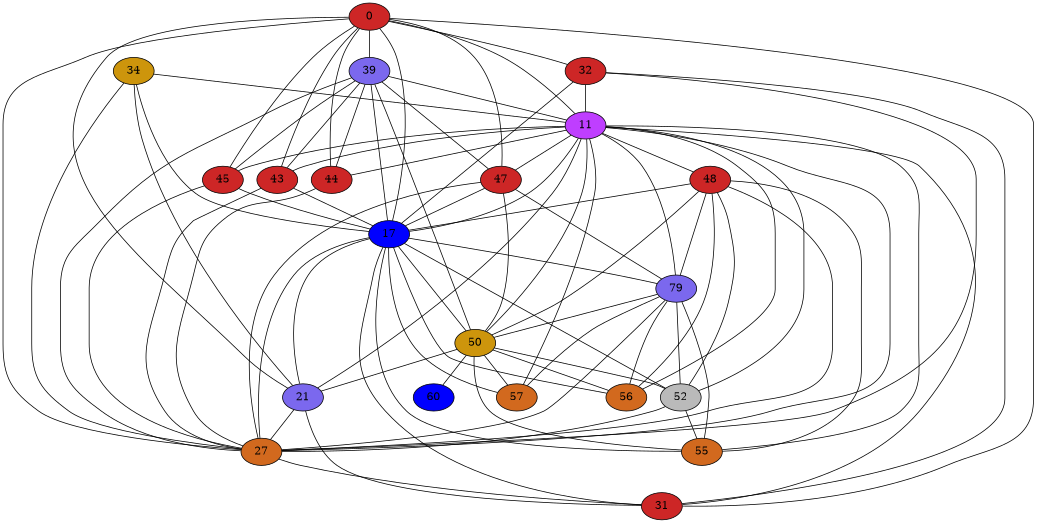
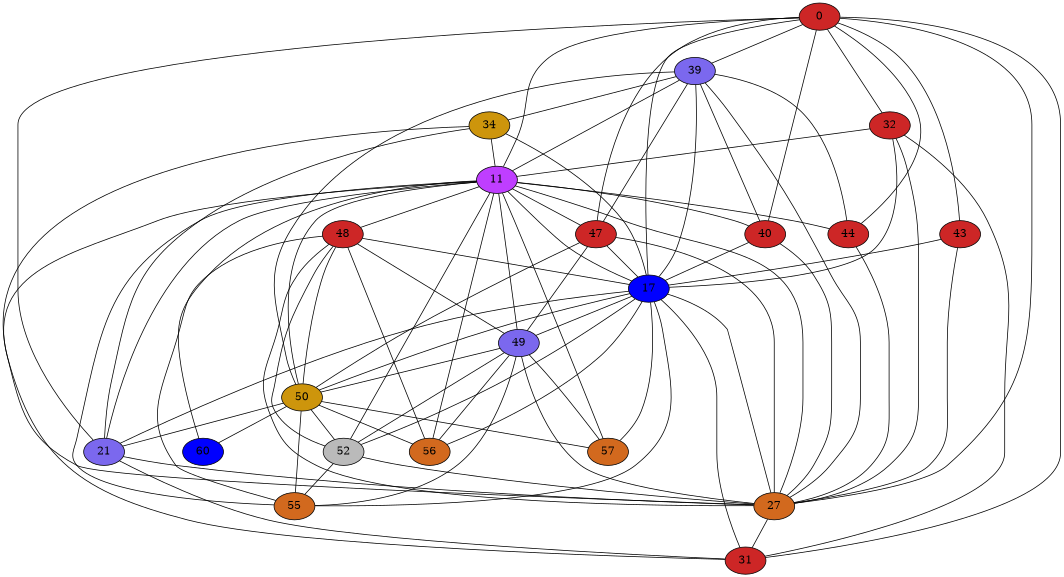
  strict graph {
    node [fillcolor=firebrick3 style=filled]
    n1 [label=0]
    n2 [label=32]
    n3 [fillcolor=blue1 label=17]
    n4 [fillcolor=mediumslateblue label=21]
    n5 [fillcolor=mediumslateblue label=39]
    n6 [label=43]
    n7 [fillcolor=chocolate label=27]
    n8 [fillcolor=darkorchid1 label=11]
    n9 [label=44]
-   n10 [label=45]
+   n10 [label=40]
    n11 [label=47]
    n12 [label=31]
    n13 [fillcolor=darkgoldenrod3 label=50]
-   n14 [fillcolor=mediumslateblue label=79]
+   n14 [fillcolor=mediumslateblue label=49]
    n15 [fillcolor=gray73 label=52]
    n16 [fillcolor=chocolate label=55]
    n17 [fillcolor=chocolate label=56]
    n18 [fillcolor=chocolate label=57]
    n19 [label=48]
    n20 [fillcolor=blue1 label=60]
    n21 [fillcolor=darkgoldenrod3 label=34]
    n1 -- n2
    n1 -- n3
    n1 -- n4
    n1 -- n5
    n1 -- n6
    n1 -- n7
    n1 -- n8
    n1 -- n9
    n1 -- n10
    n1 -- n11
    n1 -- n12
    n2 -- n3
    n2 -- n7
    n2 -- n8
    n2 -- n12
    n3 -- n4
    n3 -- n7
    n3 -- n12
    n3 -- n13
    n3 -- n14
    n3 -- n15
    n3 -- n16
    n3 -- n17
    n3 -- n18
    n4 -- n7
    n4 -- n12
    n5 -- n3
-   n5 -- n6
+   n5 -- n21
    n5 -- n7
    n5 -- n8
    n5 -- n9
    n5 -- n10
    n5 -- n11
    n5 -- n13
    n6 -- n3
    n6 -- n7
    n7 -- n12
    n8 -- n3
    n8 -- n4
-   n8 -- n6
+   n8 -- n20
    n8 -- n7
    n8 -- n9
    n8 -- n10
    n8 -- n11
    n8 -- n12
    n8 -- n13
    n8 -- n14
    n8 -- n15
    n8 -- n16
    n8 -- n17
    n8 -- n18
    n8 -- n19
    n9 -- n7
    n10 -- n3
    n10 -- n7
    n11 -- n3
    n11 -- n7
    n11 -- n13
    n11 -- n14
    n13 -- n4
    n13 -- n15
    n13 -- n16
    n13 -- n17
    n13 -- n18
    n13 -- n20
    n14 -- n7
    n14 -- n13
    n14 -- n15
    n14 -- n16
    n14 -- n17
    n14 -- n18
    n15 -- n7
    n15 -- n16
    n19 -- n3
    n19 -- n7
    n19 -- n13
    n19 -- n14
    n19 -- n15
    n19 -- n16
    n19 -- n17
    n21 -- n3
    n21 -- n4
    n21 -- n7
    n21 -- n8
  }
